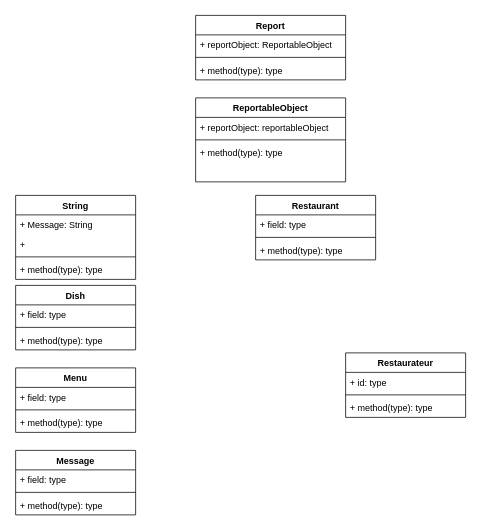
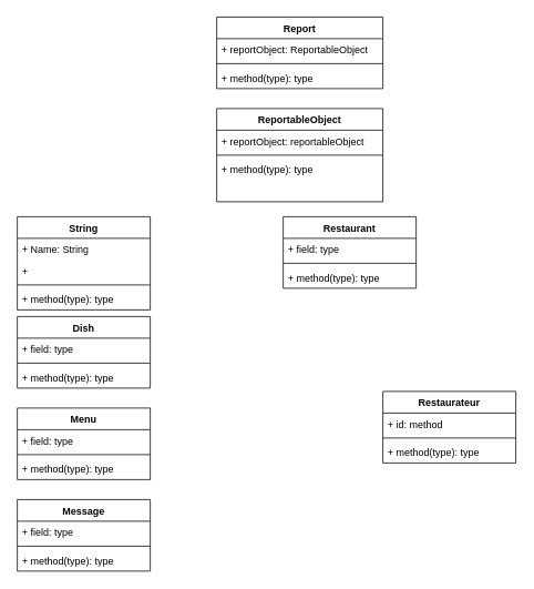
  <mxCell id="0" />
  <mxCell id="1" parent="0" />
  <mxCell id="2" value="Restaurant" style="swimlane;fontStyle=1;align=center;verticalAlign=top;childLayout=stackLayout;horizontal=1;startSize=26;horizontalStack=0;resizeParent=1;resizeParentMax=0;resizeLast=0;collapsible=1;marginBottom=0;whiteSpace=wrap;html=1;" parent="1" vertex="1"><mxGeometry x="340" y="260" width="160" height="86" as="geometry" /></mxCell>
  <mxCell id="3" value="+ field: type" style="text;strokeColor=none;fillColor=none;align=left;verticalAlign=top;spacingLeft=4;spacingRight=4;overflow=hidden;rotatable=0;points=[[0,0.5],[1,0.5]];portConstraint=eastwest;whiteSpace=wrap;html=1;" parent="2" vertex="1"><mxGeometry y="26" width="160" height="26" as="geometry" /></mxCell>
  <mxCell id="4" value="" style="line;strokeWidth=1;fillColor=none;align=left;verticalAlign=middle;spacingTop=-1;spacingLeft=3;spacingRight=3;rotatable=0;labelPosition=right;points=[];portConstraint=eastwest;strokeColor=inherit;" parent="2" vertex="1"><mxGeometry y="52" width="160" height="8" as="geometry" /></mxCell>
  <mxCell id="5" value="+ method(type): type" style="text;strokeColor=none;fillColor=none;align=left;verticalAlign=top;spacingLeft=4;spacingRight=4;overflow=hidden;rotatable=0;points=[[0,0.5],[1,0.5]];portConstraint=eastwest;whiteSpace=wrap;html=1;" parent="2" vertex="1"><mxGeometry y="60" width="160" height="26" as="geometry" /></mxCell>
  <mxCell id="6" value="String" style="swimlane;fontStyle=1;align=center;verticalAlign=top;childLayout=stackLayout;horizontal=1;startSize=26;horizontalStack=0;resizeParent=1;resizeParentMax=0;resizeLast=0;collapsible=1;marginBottom=0;whiteSpace=wrap;html=1;" parent="1" vertex="1"><mxGeometry x="20" y="260" width="160" height="112" as="geometry" /></mxCell>
- <mxCell id="7" value="+ Message: String" style="text;strokeColor=none;fillColor=none;align=left;verticalAlign=top;spacingLeft=4;spacingRight=4;overflow=hidden;rotatable=0;points=[[0,0.5],[1,0.5]];portConstraint=eastwest;whiteSpace=wrap;html=1;" parent="6" vertex="1"><mxGeometry y="26" width="160" height="26" as="geometry" /></mxCell>
+ <mxCell id="7" value="+ Name: String" style="text;strokeColor=none;fillColor=none;align=left;verticalAlign=top;spacingLeft=4;spacingRight=4;overflow=hidden;rotatable=0;points=[[0,0.5],[1,0.5]];portConstraint=eastwest;whiteSpace=wrap;html=1;" parent="6" vertex="1"><mxGeometry y="26" width="160" height="26" as="geometry" /></mxCell>
  <mxCell id="8" value="+" style="text;strokeColor=none;fillColor=none;align=left;verticalAlign=top;spacingLeft=4;spacingRight=4;overflow=hidden;rotatable=0;points=[[0,0.5],[1,0.5]];portConstraint=eastwest;whiteSpace=wrap;html=1;" parent="6" vertex="1"><mxGeometry y="52" width="160" height="26" as="geometry" /></mxCell>
  <mxCell id="9" value="" style="line;strokeWidth=1;fillColor=none;align=left;verticalAlign=middle;spacingTop=-1;spacingLeft=3;spacingRight=3;rotatable=0;labelPosition=right;points=[];portConstraint=eastwest;strokeColor=inherit;" parent="6" vertex="1"><mxGeometry y="78" width="160" height="8" as="geometry" /></mxCell>
  <mxCell id="10" value="+ method(type): type" style="text;strokeColor=none;fillColor=none;align=left;verticalAlign=top;spacingLeft=4;spacingRight=4;overflow=hidden;rotatable=0;points=[[0,0.5],[1,0.5]];portConstraint=eastwest;whiteSpace=wrap;html=1;" parent="6" vertex="1"><mxGeometry y="86" width="160" height="26" as="geometry" /></mxCell>
  <mxCell id="11" value="Menu" style="swimlane;fontStyle=1;align=center;verticalAlign=top;childLayout=stackLayout;horizontal=1;startSize=26;horizontalStack=0;resizeParent=1;resizeParentMax=0;resizeLast=0;collapsible=1;marginBottom=0;whiteSpace=wrap;html=1;" parent="1" vertex="1"><mxGeometry x="20" y="490" width="160" height="86" as="geometry" /></mxCell>
  <mxCell id="12" value="+ field: type" style="text;strokeColor=none;fillColor=none;align=left;verticalAlign=top;spacingLeft=4;spacingRight=4;overflow=hidden;rotatable=0;points=[[0,0.5],[1,0.5]];portConstraint=eastwest;whiteSpace=wrap;html=1;" parent="11" vertex="1"><mxGeometry y="26" width="160" height="26" as="geometry" /></mxCell>
  <mxCell id="13" value="" style="line;strokeWidth=1;fillColor=none;align=left;verticalAlign=middle;spacingTop=-1;spacingLeft=3;spacingRight=3;rotatable=0;labelPosition=right;points=[];portConstraint=eastwest;strokeColor=inherit;" parent="11" vertex="1"><mxGeometry y="52" width="160" height="8" as="geometry" /></mxCell>
  <mxCell id="14" value="+ method(type): type" style="text;strokeColor=none;fillColor=none;align=left;verticalAlign=top;spacingLeft=4;spacingRight=4;overflow=hidden;rotatable=0;points=[[0,0.5],[1,0.5]];portConstraint=eastwest;whiteSpace=wrap;html=1;" parent="11" vertex="1"><mxGeometry y="60" width="160" height="26" as="geometry" /></mxCell>
  <mxCell id="15" value="Dish" style="swimlane;fontStyle=1;align=center;verticalAlign=top;childLayout=stackLayout;horizontal=1;startSize=26;horizontalStack=0;resizeParent=1;resizeParentMax=0;resizeLast=0;collapsible=1;marginBottom=0;whiteSpace=wrap;html=1;" parent="1" vertex="1"><mxGeometry x="20" y="380" width="160" height="86" as="geometry" /></mxCell>
  <mxCell id="16" value="+ field: type" style="text;strokeColor=none;fillColor=none;align=left;verticalAlign=top;spacingLeft=4;spacingRight=4;overflow=hidden;rotatable=0;points=[[0,0.5],[1,0.5]];portConstraint=eastwest;whiteSpace=wrap;html=1;" parent="15" vertex="1"><mxGeometry y="26" width="160" height="26" as="geometry" /></mxCell>
  <mxCell id="17" value="" style="line;strokeWidth=1;fillColor=none;align=left;verticalAlign=middle;spacingTop=-1;spacingLeft=3;spacingRight=3;rotatable=0;labelPosition=right;points=[];portConstraint=eastwest;strokeColor=inherit;" parent="15" vertex="1"><mxGeometry y="52" width="160" height="8" as="geometry" /></mxCell>
  <mxCell id="18" value="+ method(type): type" style="text;strokeColor=none;fillColor=none;align=left;verticalAlign=top;spacingLeft=4;spacingRight=4;overflow=hidden;rotatable=0;points=[[0,0.5],[1,0.5]];portConstraint=eastwest;whiteSpace=wrap;html=1;" parent="15" vertex="1"><mxGeometry y="60" width="160" height="26" as="geometry" /></mxCell>
  <mxCell id="19" value="Message" style="swimlane;fontStyle=1;align=center;verticalAlign=top;childLayout=stackLayout;horizontal=1;startSize=26;horizontalStack=0;resizeParent=1;resizeParentMax=0;resizeLast=0;collapsible=1;marginBottom=0;whiteSpace=wrap;html=1;" parent="1" vertex="1"><mxGeometry x="20" y="600" width="160" height="86" as="geometry" /></mxCell>
  <mxCell id="20" value="+ field: type" style="text;strokeColor=none;fillColor=none;align=left;verticalAlign=top;spacingLeft=4;spacingRight=4;overflow=hidden;rotatable=0;points=[[0,0.5],[1,0.5]];portConstraint=eastwest;whiteSpace=wrap;html=1;" parent="19" vertex="1"><mxGeometry y="26" width="160" height="26" as="geometry" /></mxCell>
  <mxCell id="21" value="" style="line;strokeWidth=1;fillColor=none;align=left;verticalAlign=middle;spacingTop=-1;spacingLeft=3;spacingRight=3;rotatable=0;labelPosition=right;points=[];portConstraint=eastwest;strokeColor=inherit;" parent="19" vertex="1"><mxGeometry y="52" width="160" height="8" as="geometry" /></mxCell>
  <mxCell id="22" value="+ method(type): type" style="text;strokeColor=none;fillColor=none;align=left;verticalAlign=top;spacingLeft=4;spacingRight=4;overflow=hidden;rotatable=0;points=[[0,0.5],[1,0.5]];portConstraint=eastwest;whiteSpace=wrap;html=1;" parent="19" vertex="1"><mxGeometry y="60" width="160" height="26" as="geometry" /></mxCell>
  <mxCell id="23" value="ReportableObject" style="swimlane;fontStyle=1;align=center;verticalAlign=top;childLayout=stackLayout;horizontal=1;startSize=26;horizontalStack=0;resizeParent=1;resizeParentMax=0;resizeLast=0;collapsible=1;marginBottom=0;whiteSpace=wrap;html=1;" parent="1" vertex="1"><mxGeometry x="260" y="130" width="200" height="112" as="geometry" /></mxCell>
  <mxCell id="24" value="+ reportObject: reportableObject" style="text;strokeColor=none;fillColor=none;align=left;verticalAlign=top;spacingLeft=4;spacingRight=4;overflow=hidden;rotatable=0;points=[[0,0.5],[1,0.5]];portConstraint=eastwest;whiteSpace=wrap;html=1;" parent="23" vertex="1"><mxGeometry y="26" width="200" height="26" as="geometry" /></mxCell>
  <mxCell id="25" value="" style="line;strokeWidth=1;fillColor=none;align=left;verticalAlign=middle;spacingTop=-1;spacingLeft=3;spacingRight=3;rotatable=0;labelPosition=right;points=[];portConstraint=eastwest;strokeColor=inherit;" parent="23" vertex="1"><mxGeometry y="52" width="200" height="8" as="geometry" /></mxCell>
  <mxCell id="26" value="+ method(type): type" style="text;strokeColor=none;fillColor=none;align=left;verticalAlign=top;spacingLeft=4;spacingRight=4;overflow=hidden;rotatable=0;points=[[0,0.5],[1,0.5]];portConstraint=eastwest;whiteSpace=wrap;html=1;" parent="23" vertex="1"><mxGeometry y="60" width="200" height="26" as="geometry" /></mxCell>
  <mxCell id="27" style="text;strokeColor=none;fillColor=none;align=left;verticalAlign=top;spacingLeft=4;spacingRight=4;overflow=hidden;rotatable=0;points=[[0,0.5],[1,0.5]];portConstraint=eastwest;whiteSpace=wrap;html=1;" parent="23" vertex="1"><mxGeometry y="86" width="200" height="26" as="geometry" /></mxCell>
  <mxCell id="28" value="Report" style="swimlane;fontStyle=1;align=center;verticalAlign=top;childLayout=stackLayout;horizontal=1;startSize=26;horizontalStack=0;resizeParent=1;resizeParentMax=0;resizeLast=0;collapsible=1;marginBottom=0;whiteSpace=wrap;html=1;" parent="1" vertex="1"><mxGeometry x="260" y="20" width="200" height="86" as="geometry" /></mxCell>
  <mxCell id="29" value="+ reportObject: ReportableObject" style="text;strokeColor=none;fillColor=none;align=left;verticalAlign=top;spacingLeft=4;spacingRight=4;overflow=hidden;rotatable=0;points=[[0,0.5],[1,0.5]];portConstraint=eastwest;whiteSpace=wrap;html=1;" parent="28" vertex="1"><mxGeometry y="26" width="200" height="26" as="geometry" /></mxCell>
  <mxCell id="30" value="" style="line;strokeWidth=1;fillColor=none;align=left;verticalAlign=middle;spacingTop=-1;spacingLeft=3;spacingRight=3;rotatable=0;labelPosition=right;points=[];portConstraint=eastwest;strokeColor=inherit;" parent="28" vertex="1"><mxGeometry y="52" width="200" height="8" as="geometry" /></mxCell>
  <mxCell id="31" value="+ method(type): type" style="text;strokeColor=none;fillColor=none;align=left;verticalAlign=top;spacingLeft=4;spacingRight=4;overflow=hidden;rotatable=0;points=[[0,0.5],[1,0.5]];portConstraint=eastwest;whiteSpace=wrap;html=1;" parent="28" vertex="1"><mxGeometry y="60" width="200" height="26" as="geometry" /></mxCell>
  <mxCell id="32" value="Restaurateur" style="swimlane;fontStyle=1;align=center;verticalAlign=top;childLayout=stackLayout;horizontal=1;startSize=26;horizontalStack=0;resizeParent=1;resizeParentMax=0;resizeLast=0;collapsible=1;marginBottom=0;whiteSpace=wrap;html=1;" parent="1" vertex="1"><mxGeometry x="460" y="470" width="160" height="86" as="geometry" /></mxCell>
- <mxCell id="33" value="+ id: type" style="text;strokeColor=none;fillColor=none;align=left;verticalAlign=top;spacingLeft=4;spacingRight=4;overflow=hidden;rotatable=0;points=[[0,0.5],[1,0.5]];portConstraint=eastwest;whiteSpace=wrap;html=1;" parent="32" vertex="1"><mxGeometry y="26" width="160" height="26" as="geometry" /></mxCell>
+ <mxCell id="33" value="+ id: method" style="text;strokeColor=none;fillColor=none;align=left;verticalAlign=top;spacingLeft=4;spacingRight=4;overflow=hidden;rotatable=0;points=[[0,0.5],[1,0.5]];portConstraint=eastwest;whiteSpace=wrap;html=1;" parent="32" vertex="1"><mxGeometry y="26" width="160" height="26" as="geometry" /></mxCell>
  <mxCell id="34" value="" style="line;strokeWidth=1;fillColor=none;align=left;verticalAlign=middle;spacingTop=-1;spacingLeft=3;spacingRight=3;rotatable=0;labelPosition=right;points=[];portConstraint=eastwest;strokeColor=inherit;" parent="32" vertex="1"><mxGeometry y="52" width="160" height="8" as="geometry" /></mxCell>
  <mxCell id="35" value="+ method(type): type" style="text;strokeColor=none;fillColor=none;align=left;verticalAlign=top;spacingLeft=4;spacingRight=4;overflow=hidden;rotatable=0;points=[[0,0.5],[1,0.5]];portConstraint=eastwest;whiteSpace=wrap;html=1;" parent="32" vertex="1"><mxGeometry y="60" width="160" height="26" as="geometry" /></mxCell>
